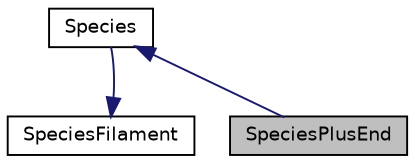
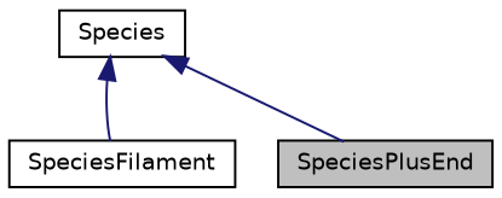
  digraph {
    node [color=black fillcolor=white fontname=Helvetica fontsize=10 shape=record style=filled]
    edge [color=midnightblue dir=back fontname=Helvetica fontsize=10 labelfontname=Helvetica labelfontsize=10 style=solid]
    n1 [fillcolor=grey75 fontcolor=black height=0.2 label=SpeciesPlusEnd width=0.4]
    n2 [height=0.2 label=SpeciesFilament width=0.4]
    n3 [height=0.2 label=Species width=0.4]
    n3 -> n1
-   n2 -> n3
+   n3 -> n2
  }
